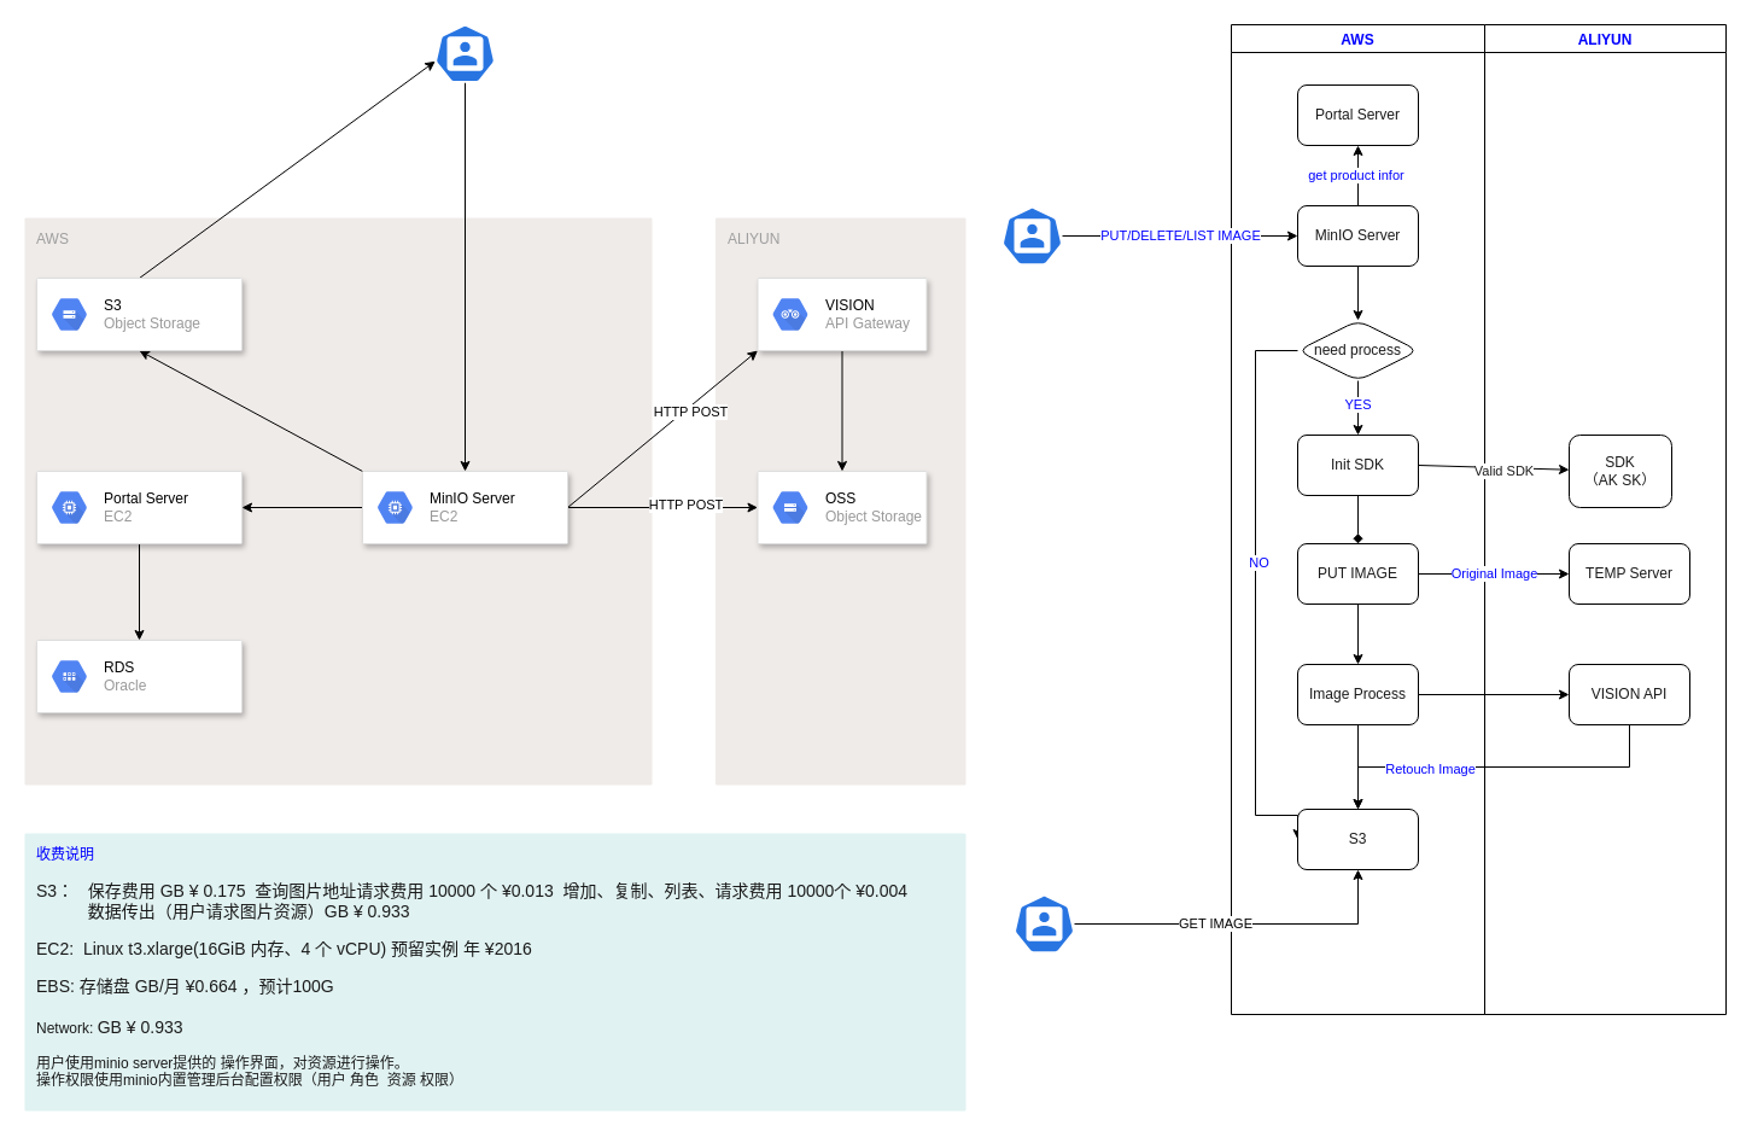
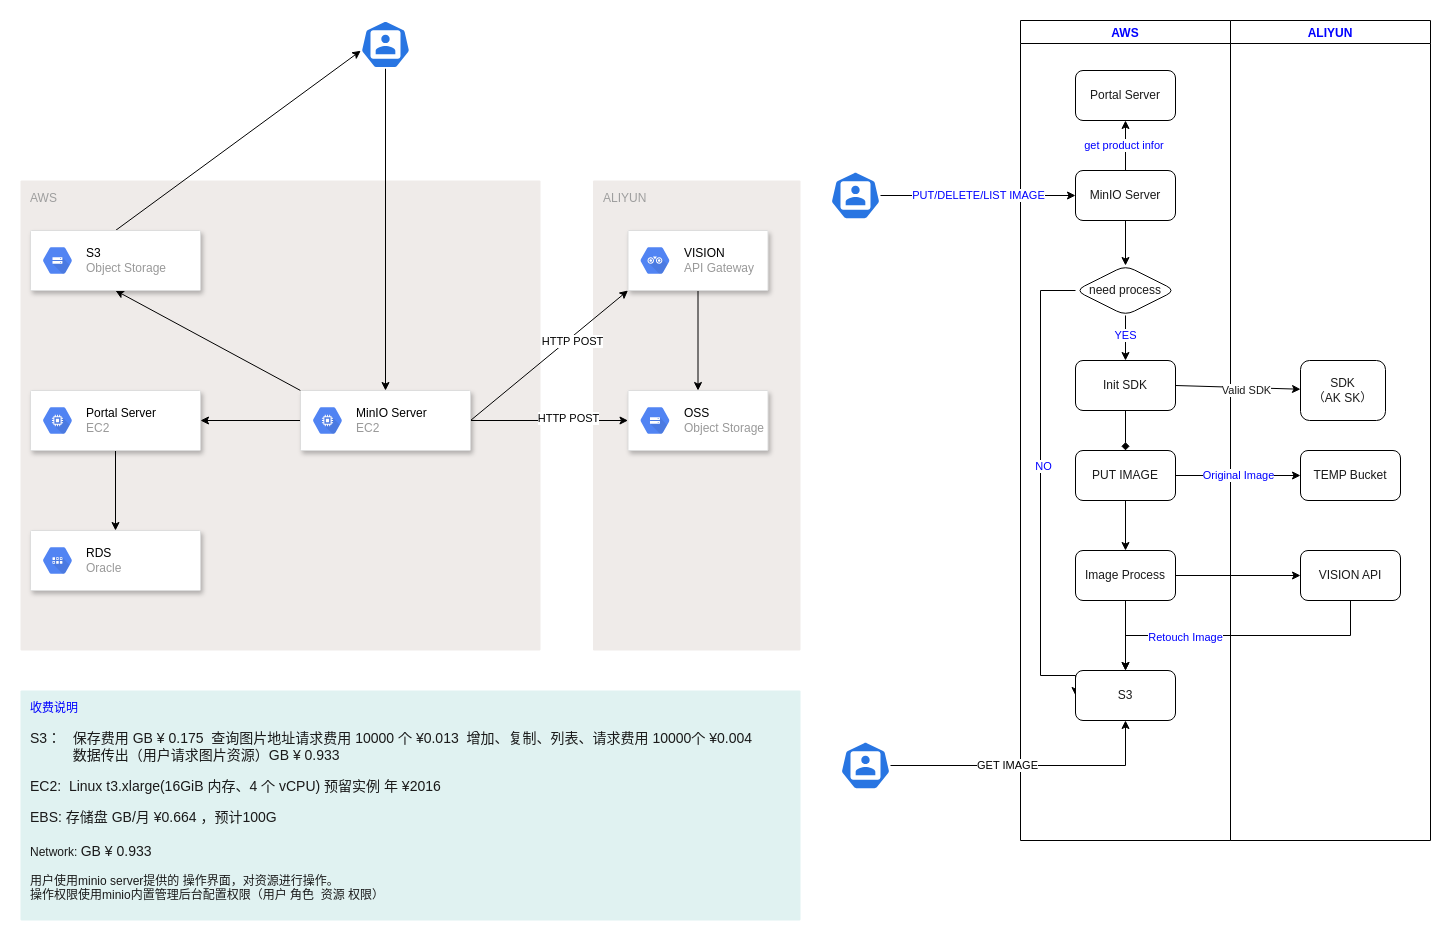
  <mxCell id="0" />
  <mxCell id="1" parent="0" />
  <mxCell id="2" value="ALIYUN" style="points=[[0,0,0],[0.25,0,0],[0.5,0,0],[0.75,0,0],[1,0,0],[1,0.25,0],[1,0.5,0],[1,0.75,0],[1,1,0],[0.75,1,0],[0.5,1,0],[0.25,1,0],[0,1,0],[0,0.75,0],[0,0.5,0],[0,0.25,0]];rounded=1;absoluteArcSize=1;arcSize=2;html=1;strokeColor=none;gradientColor=none;shadow=0;dashed=0;fontSize=12;fontColor=#9E9E9E;align=left;verticalAlign=top;spacing=10;spacingTop=-4;fillColor=#EFEBE9;" parent="1" vertex="1"><mxGeometry x="592.5" y="180" width="207.5" height="470" as="geometry" /></mxCell>
  <mxCell id="3" value="AWS" style="points=[[0,0,0],[0.25,0,0],[0.5,0,0],[0.75,0,0],[1,0,0],[1,0.25,0],[1,0.5,0],[1,0.75,0],[1,1,0],[0.75,1,0],[0.5,1,0],[0.25,1,0],[0,1,0],[0,0.75,0],[0,0.5,0],[0,0.25,0]];rounded=1;absoluteArcSize=1;arcSize=2;html=1;strokeColor=none;gradientColor=none;shadow=0;dashed=0;fontSize=12;fontColor=#9E9E9E;align=left;verticalAlign=top;spacing=10;spacingTop=-4;fillColor=#EFEBE9;" parent="1" vertex="1"><mxGeometry x="20" y="180" width="520" height="470" as="geometry" /></mxCell>
  <mxCell id="4" style="edgeStyle=orthogonalEdgeStyle;rounded=0;orthogonalLoop=1;jettySize=auto;html=1;exitX=1;exitY=0.5;exitDx=0;exitDy=0;" parent="1" source="10" target="23" edge="1"><mxGeometry relative="1" as="geometry" /></mxCell>
  <mxCell id="5" value="HTTP POST" style="edgeLabel;html=1;align=center;verticalAlign=middle;resizable=0;points=[];" parent="4" vertex="1" connectable="0"><mxGeometry x="0.232" y="3" relative="1" as="geometry"><mxPoint as="offset" /></mxGeometry></mxCell>
  <mxCell id="6" style="rounded=0;orthogonalLoop=1;jettySize=auto;html=1;exitX=1;exitY=0.5;exitDx=0;exitDy=0;entryX=0;entryY=1;entryDx=0;entryDy=0;" parent="1" source="10" target="18" edge="1"><mxGeometry relative="1" as="geometry" /></mxCell>
  <mxCell id="7" value="HTTP POST" style="edgeLabel;html=1;align=center;verticalAlign=middle;resizable=0;points=[];" parent="6" vertex="1" connectable="0"><mxGeometry x="0.262" y="-3" relative="1" as="geometry"><mxPoint as="offset" /></mxGeometry></mxCell>
  <mxCell id="8" style="edgeStyle=none;rounded=0;orthogonalLoop=1;jettySize=auto;html=1;exitX=0;exitY=0;exitDx=0;exitDy=0;entryX=0.5;entryY=1;entryDx=0;entryDy=0;" edge="1" parent="1" source="10" target="21"><mxGeometry relative="1" as="geometry" /></mxCell>
  <mxCell id="9" value="" style="edgeStyle=none;rounded=0;orthogonalLoop=1;jettySize=auto;html=1;" edge="1" parent="1" source="10" target="13"><mxGeometry relative="1" as="geometry" /></mxCell>
  <mxCell id="10" value="" style="strokeColor=#dddddd;shadow=1;strokeWidth=1;rounded=1;absoluteArcSize=1;arcSize=2;align=left;" parent="1" vertex="1"><mxGeometry x="300" y="390" width="170" height="60" as="geometry" /></mxCell>
  <mxCell id="11" value="&lt;font color=&quot;#000000&quot;&gt;MinIO Server&lt;/font&gt;&lt;br&gt;EC2" style="dashed=0;connectable=0;html=1;fillColor=#5184F3;strokeColor=none;shape=mxgraph.gcp2.hexIcon;prIcon=compute_engine;part=1;labelPosition=right;verticalLabelPosition=middle;align=left;verticalAlign=middle;spacingLeft=5;fontColor=#999999;fontSize=12;" parent="10" vertex="1"><mxGeometry y="0.5" width="44" height="39" relative="1" as="geometry"><mxPoint x="5" y="-19.5" as="offset" /></mxGeometry></mxCell>
  <mxCell id="12" style="edgeStyle=none;rounded=0;orthogonalLoop=1;jettySize=auto;html=1;exitX=0.5;exitY=1;exitDx=0;exitDy=0;entryX=0.5;entryY=0;entryDx=0;entryDy=0;" edge="1" parent="1" source="13" target="15"><mxGeometry relative="1" as="geometry" /></mxCell>
  <mxCell id="13" value="" style="strokeColor=#dddddd;shadow=1;strokeWidth=1;rounded=1;absoluteArcSize=1;arcSize=2;align=left;" parent="1" vertex="1"><mxGeometry x="30" y="390" width="170" height="60" as="geometry" /></mxCell>
  <mxCell id="14" value="&lt;font color=&quot;#000000&quot;&gt;Portal&amp;nbsp;Server&lt;/font&gt;&lt;br&gt;EC2" style="dashed=0;connectable=0;html=1;fillColor=#5184F3;strokeColor=none;shape=mxgraph.gcp2.hexIcon;prIcon=compute_engine;part=1;labelPosition=right;verticalLabelPosition=middle;align=left;verticalAlign=middle;spacingLeft=5;fontColor=#999999;fontSize=12;" parent="13" vertex="1"><mxGeometry y="0.5" width="44" height="39" relative="1" as="geometry"><mxPoint x="5" y="-19.5" as="offset" /></mxGeometry></mxCell>
  <mxCell id="15" value="" style="strokeColor=#dddddd;shadow=1;strokeWidth=1;rounded=1;absoluteArcSize=1;arcSize=2;align=left;" parent="1" vertex="1"><mxGeometry x="30" y="530" width="170" height="60" as="geometry" /></mxCell>
  <mxCell id="16" value="&lt;font color=&quot;#000000&quot;&gt;RDS&lt;/font&gt;&lt;br&gt;Oracle" style="dashed=0;connectable=0;html=1;fillColor=#5184F3;strokeColor=none;shape=mxgraph.gcp2.hexIcon;prIcon=cloud_datastore;part=1;labelPosition=right;verticalLabelPosition=middle;align=left;verticalAlign=middle;spacingLeft=5;fontColor=#999999;fontSize=12;" parent="15" vertex="1"><mxGeometry y="0.5" width="44" height="39" relative="1" as="geometry"><mxPoint x="5" y="-19.5" as="offset" /></mxGeometry></mxCell>
  <mxCell id="17" style="edgeStyle=orthogonalEdgeStyle;rounded=0;orthogonalLoop=1;jettySize=auto;html=1;exitX=0.5;exitY=1;exitDx=0;exitDy=0;entryX=0.5;entryY=0;entryDx=0;entryDy=0;" parent="1" source="18" target="23" edge="1"><mxGeometry relative="1" as="geometry" /></mxCell>
  <mxCell id="18" value="" style="strokeColor=#dddddd;shadow=1;strokeWidth=1;rounded=1;absoluteArcSize=1;arcSize=2;align=left;" parent="1" vertex="1"><mxGeometry x="627.5" y="230" width="140" height="60" as="geometry" /></mxCell>
  <mxCell id="19" value="&lt;font color=&quot;#000000&quot;&gt;VISION&lt;/font&gt;&lt;br&gt;API Gateway" style="dashed=0;connectable=0;html=1;fillColor=#5184F3;strokeColor=none;shape=mxgraph.gcp2.hexIcon;prIcon=api_analytics;part=1;labelPosition=right;verticalLabelPosition=middle;align=left;verticalAlign=middle;spacingLeft=5;fontColor=#999999;fontSize=12;" parent="18" vertex="1"><mxGeometry y="0.5" width="44" height="39" relative="1" as="geometry"><mxPoint x="5" y="-19.5" as="offset" /></mxGeometry></mxCell>
  <mxCell id="20" style="edgeStyle=none;rounded=0;orthogonalLoop=1;jettySize=auto;html=1;exitX=0.5;exitY=0;exitDx=0;exitDy=0;entryX=0.005;entryY=0.63;entryDx=0;entryDy=0;entryPerimeter=0;" parent="1" source="21" target="26" edge="1"><mxGeometry relative="1" as="geometry" /></mxCell>
  <mxCell id="21" value="" style="strokeColor=#dddddd;shadow=1;strokeWidth=1;rounded=1;absoluteArcSize=1;arcSize=2;align=left;" parent="1" vertex="1"><mxGeometry x="30" y="230" width="170" height="60" as="geometry" /></mxCell>
  <mxCell id="22" value="&lt;font color=&quot;#000000&quot;&gt;S3&lt;/font&gt;&lt;br&gt;Object Storage" style="dashed=0;connectable=0;html=1;fillColor=#5184F3;strokeColor=none;shape=mxgraph.gcp2.hexIcon;prIcon=cloud_storage;part=1;labelPosition=right;verticalLabelPosition=middle;align=left;verticalAlign=middle;spacingLeft=5;fontColor=#999999;fontSize=12;" parent="21" vertex="1"><mxGeometry y="0.5" width="44" height="39" relative="1" as="geometry"><mxPoint x="5" y="-19.5" as="offset" /></mxGeometry></mxCell>
  <mxCell id="23" value="" style="strokeColor=#dddddd;shadow=1;strokeWidth=1;rounded=1;absoluteArcSize=1;arcSize=2;align=left;" parent="1" vertex="1"><mxGeometry x="627.5" y="390" width="140" height="60" as="geometry" /></mxCell>
  <mxCell id="24" value="&lt;font color=&quot;#000000&quot;&gt;OSS&lt;/font&gt;&lt;br&gt;Object Storage" style="dashed=0;connectable=0;html=1;fillColor=#5184F3;strokeColor=none;shape=mxgraph.gcp2.hexIcon;prIcon=cloud_storage;part=1;labelPosition=right;verticalLabelPosition=middle;align=left;verticalAlign=middle;spacingLeft=5;fontColor=#999999;fontSize=12;" parent="23" vertex="1"><mxGeometry y="0.5" width="44" height="39" relative="1" as="geometry"><mxPoint x="5" y="-19.5" as="offset" /></mxGeometry></mxCell>
  <mxCell id="25" style="edgeStyle=none;rounded=0;orthogonalLoop=1;jettySize=auto;html=1;exitX=0.5;exitY=1;exitDx=0;exitDy=0;exitPerimeter=0;" parent="1" source="26" target="10" edge="1"><mxGeometry relative="1" as="geometry" /></mxCell>
  <mxCell id="26" value="" style="html=1;dashed=0;whitespace=wrap;fillColor=#2875E2;strokeColor=#ffffff;points=[[0.005,0.63,0],[0.1,0.2,0],[0.9,0.2,0],[0.5,0,0],[0.995,0.63,0],[0.72,0.99,0],[0.5,1,0],[0.28,0.99,0]];shape=mxgraph.kubernetes.icon;prIcon=user;align=left;" parent="1" vertex="1"><mxGeometry x="360" y="20" width="50" height="48" as="geometry" /></mxCell>
  <mxCell id="27" value="收费说明&lt;br&gt;&lt;br&gt;&lt;font color=&quot;#1a1a1a&quot;&gt;&lt;span style=&quot;font-size: 14px&quot;&gt;S3：&amp;nbsp; &amp;nbsp;保存费用&amp;nbsp;&lt;/span&gt;&lt;span style=&quot;font-size: 14px ; text-align: center&quot;&gt;GB ¥ 0.175&amp;nbsp; 查询图片地址请求费用 10000 个 ¥0.013&amp;nbsp; 增加、复制、列表、请求费用 10000个 ¥0.004&lt;br&gt;&lt;/span&gt;&lt;span style=&quot;font-size: 14px&quot;&gt;&amp;nbsp; &amp;nbsp; &amp;nbsp; &amp;nbsp; &amp;nbsp; &amp;nbsp;数据传出（用户请求图片资源）GB ¥ 0.933&lt;/span&gt;&lt;br&gt;&lt;br&gt;&lt;span style=&quot;font-size: 14px&quot;&gt;EC2:&amp;nbsp; Linux t3.xlarge(16GiB 内存、4 个 vCPU) 预留实例 年 ¥2016&lt;br&gt;&lt;/span&gt;&lt;br&gt;&lt;font style=&quot;font-size: 14px&quot;&gt;EBS: 存储盘 GB/月 ¥0.664 ，预计100G&lt;br&gt;&lt;br&gt;&lt;/font&gt;Network:&amp;nbsp;&lt;/font&gt;&lt;span style=&quot;color: rgb(26 , 26 , 26) ; font-size: 14px&quot;&gt;GB ¥ 0.933&lt;/span&gt;&lt;font color=&quot;#1a1a1a&quot;&gt;&lt;br&gt;&lt;br&gt;用户使用minio server提供的 操作界面，对资源进行操作。&lt;br&gt;操作权限使用minio内置管理后台配置权限（用户 角色&amp;nbsp; 资源 权限）&lt;br&gt;&lt;/font&gt;" style="points=[[0,0,0],[0.25,0,0],[0.5,0,0],[0.75,0,0],[1,0,0],[1,0.25,0],[1,0.5,0],[1,0.75,0],[1,1,0],[0.75,1,0],[0.5,1,0],[0.25,1,0],[0,1,0],[0,0.75,0],[0,0.5,0],[0,0.25,0]];rounded=1;absoluteArcSize=1;arcSize=2;html=1;strokeColor=none;gradientColor=none;shadow=0;dashed=0;fontSize=12;align=left;verticalAlign=top;spacing=10;spacingTop=-4;fillColor=#E0F2F1;fontColor=#0000FF;" parent="1" vertex="1"><mxGeometry x="20" y="690" width="780" height="230" as="geometry" /></mxCell>
  <mxCell id="28" value="AWS" style="swimlane;fontColor=#0000FF;align=center;" parent="1" vertex="1"><mxGeometry x="1020" y="20" width="210" height="820" as="geometry" /></mxCell>
  <mxCell id="29" style="edgeStyle=none;rounded=0;orthogonalLoop=1;jettySize=auto;html=1;exitX=0.5;exitY=0;exitDx=0;exitDy=0;fontColor=#0000FF;" edge="1" parent="28" source="31" target="41"><mxGeometry relative="1" as="geometry" /></mxCell>
  <mxCell id="30" value="get product infor&amp;nbsp;" style="edgeLabel;html=1;align=center;verticalAlign=middle;resizable=0;points=[];fontColor=#0000FF;" vertex="1" connectable="0" parent="29"><mxGeometry x="0.04" y="1" relative="1" as="geometry"><mxPoint as="offset" /></mxGeometry></mxCell>
  <mxCell id="31" value="MinIO Server" style="rounded=1;whiteSpace=wrap;html=1;align=center;fontColor=#1A1A1A;" parent="28" vertex="1"><mxGeometry x="55" y="150" width="100" height="50" as="geometry" /></mxCell>
  <mxCell id="32" style="edgeStyle=orthogonalEdgeStyle;rounded=0;orthogonalLoop=1;jettySize=auto;html=1;fontColor=#0000FF;exitX=0;exitY=0.5;exitDx=0;exitDy=0;entryX=0;entryY=0.5;entryDx=0;entryDy=0;" parent="28" source="34" target="40" edge="1"><mxGeometry relative="1" as="geometry"><Array as="points"><mxPoint x="20" y="270" /><mxPoint x="20" y="655" /></Array><mxPoint x="110" y="645" as="targetPoint" /></mxGeometry></mxCell>
  <mxCell id="33" value="NO" style="edgeLabel;html=1;align=center;verticalAlign=middle;resizable=0;points=[];fontColor=#0000FF;" parent="32" vertex="1" connectable="0"><mxGeometry x="-0.114" y="2" relative="1" as="geometry"><mxPoint as="offset" /></mxGeometry></mxCell>
  <mxCell id="34" value="need process" style="rhombus;whiteSpace=wrap;html=1;rounded=1;fontColor=#1A1A1A;" parent="28" vertex="1"><mxGeometry x="55" y="245" width="100" height="50" as="geometry" /></mxCell>
  <mxCell id="35" value="" style="edgeStyle=none;rounded=0;orthogonalLoop=1;jettySize=auto;html=1;fontColor=#0000FF;" parent="28" source="31" target="34" edge="1"><mxGeometry relative="1" as="geometry" /></mxCell>
  <mxCell id="36" style="edgeStyle=none;rounded=0;orthogonalLoop=1;jettySize=auto;html=1;exitX=0.5;exitY=1;exitDx=0;exitDy=0;fontColor=#0000FF;" edge="1" parent="28" source="37" target="39"><mxGeometry relative="1" as="geometry" /></mxCell>
  <mxCell id="37" value="PUT IMAGE" style="rounded=1;whiteSpace=wrap;html=1;align=center;fontColor=#1A1A1A;" parent="28" vertex="1"><mxGeometry x="55" y="430" width="100" height="50" as="geometry" /></mxCell>
  <mxCell id="38" style="edgeStyle=none;rounded=0;orthogonalLoop=1;jettySize=auto;html=1;exitX=0.5;exitY=1;exitDx=0;exitDy=0;entryX=0.5;entryY=0;entryDx=0;entryDy=0;fontColor=#0000FF;" edge="1" parent="28" source="39" target="40"><mxGeometry relative="1" as="geometry" /></mxCell>
  <mxCell id="39" value="Image Process" style="rounded=1;whiteSpace=wrap;html=1;align=center;fontColor=#1A1A1A;" parent="28" vertex="1"><mxGeometry x="55" y="530" width="100" height="50" as="geometry" /></mxCell>
  <mxCell id="40" value="S3" style="rounded=1;whiteSpace=wrap;html=1;align=center;fontColor=#1A1A1A;" parent="28" vertex="1"><mxGeometry x="55" y="650" width="100" height="50" as="geometry" /></mxCell>
  <mxCell id="41" value="Portal Server" style="rounded=1;whiteSpace=wrap;html=1;align=center;fontColor=#1A1A1A;" vertex="1" parent="28"><mxGeometry x="55" y="50" width="100" height="50" as="geometry" /></mxCell>
  <mxCell id="42" value="ALIYUN" style="swimlane;fontColor=#0000FF;align=center;" parent="1" vertex="1"><mxGeometry x="1230" y="20" width="200" height="820" as="geometry" /></mxCell>
  <mxCell id="43" value="SDK&lt;br&gt;（AK SK）" style="rounded=1;whiteSpace=wrap;html=1;align=center;fontColor=#1A1A1A;" parent="42" vertex="1"><mxGeometry x="70" y="340" width="85" height="60" as="geometry" /></mxCell>
  <mxCell id="44" value="VISION API" style="rounded=1;whiteSpace=wrap;html=1;align=center;fontColor=#1A1A1A;" parent="42" vertex="1"><mxGeometry x="70" y="530" width="100" height="50" as="geometry" /></mxCell>
- <mxCell id="45" value="TEMP Server" style="rounded=1;whiteSpace=wrap;html=1;align=center;fontColor=#1A1A1A;" parent="42" vertex="1"><mxGeometry x="70" y="430" width="100" height="50" as="geometry" /></mxCell>
+ <mxCell id="45" value="TEMP Bucket" style="rounded=1;whiteSpace=wrap;html=1;align=center;fontColor=#1A1A1A;" parent="42" vertex="1"><mxGeometry x="70" y="430" width="100" height="50" as="geometry" /></mxCell>
  <mxCell id="46" value="PUT/DELETE/LIST IMAGE" style="edgeStyle=none;rounded=0;orthogonalLoop=1;jettySize=auto;html=1;fontColor=#0000FF;" parent="1" source="47" target="31" edge="1"><mxGeometry relative="1" as="geometry" /></mxCell>
  <mxCell id="47" value="" style="html=1;dashed=0;whitespace=wrap;fillColor=#2875E2;strokeColor=#ffffff;points=[[0.005,0.63,0],[0.1,0.2,0],[0.9,0.2,0],[0.5,0,0],[0.995,0.63,0],[0.72,0.99,0],[0.5,1,0],[0.28,0.99,0]];shape=mxgraph.kubernetes.icon;prIcon=user;align=left;" parent="1" vertex="1"><mxGeometry x="830" y="170" width="50" height="50" as="geometry" /></mxCell>
  <mxCell id="48" style="edgeStyle=none;rounded=0;orthogonalLoop=1;jettySize=auto;html=1;exitX=1;exitY=0.5;exitDx=0;exitDy=0;fontColor=#1A1A1A;" parent="1" source="58" target="43" edge="1"><mxGeometry relative="1" as="geometry" /></mxCell>
  <mxCell id="49" value="Valid SDK" style="edgeLabel;html=1;align=center;verticalAlign=middle;resizable=0;points=[];fontColor=#1A1A1A;" parent="48" vertex="1" connectable="0"><mxGeometry x="0.136" y="-2" relative="1" as="geometry"><mxPoint as="offset" /></mxGeometry></mxCell>
  <mxCell id="50" style="edgeStyle=orthogonalEdgeStyle;rounded=0;orthogonalLoop=1;jettySize=auto;html=1;exitX=0.5;exitY=1;exitDx=0;exitDy=0;entryX=0.5;entryY=0;entryDx=0;entryDy=0;fontColor=#1A1A1A;endArrow=diamond;" parent="1" source="58" target="37" edge="1"><mxGeometry relative="1" as="geometry" /></mxCell>
  <mxCell id="51" value="&lt;span class=&quot;tlid-translation translation&quot; lang=&quot;en&quot;&gt;Original Image&lt;/span&gt;" style="edgeStyle=orthogonalEdgeStyle;rounded=0;orthogonalLoop=1;jettySize=auto;html=1;exitX=1;exitY=0.5;exitDx=0;exitDy=0;fontColor=#0000FF;" parent="1" source="37" target="45" edge="1"><mxGeometry relative="1" as="geometry" /></mxCell>
  <mxCell id="52" style="edgeStyle=orthogonalEdgeStyle;rounded=0;orthogonalLoop=1;jettySize=auto;html=1;exitX=1;exitY=0.5;exitDx=0;exitDy=0;fontColor=#1A1A1A;" parent="1" source="39" target="44" edge="1"><mxGeometry relative="1" as="geometry" /></mxCell>
  <mxCell id="53" style="edgeStyle=orthogonalEdgeStyle;rounded=0;orthogonalLoop=1;jettySize=auto;html=1;exitX=0.5;exitY=1;exitDx=0;exitDy=0;fontColor=#1A1A1A;entryX=0.5;entryY=0;entryDx=0;entryDy=0;" parent="1" source="44" target="40" edge="1"><mxGeometry relative="1" as="geometry"><mxPoint x="1125" y="650" as="targetPoint" /></mxGeometry></mxCell>
  <mxCell id="54" value="Retouch Image" style="edgeLabel;html=1;align=center;verticalAlign=middle;resizable=0;points=[];fontColor=#0000FF;" vertex="1" connectable="0" parent="53"><mxGeometry x="-0.193" y="1" relative="1" as="geometry"><mxPoint x="-82" as="offset" /></mxGeometry></mxCell>
  <mxCell id="55" style="edgeStyle=orthogonalEdgeStyle;rounded=0;orthogonalLoop=1;jettySize=auto;html=1;" edge="1" parent="1" source="57" target="40"><mxGeometry relative="1" as="geometry" /></mxCell>
  <mxCell id="56" value="GET IMAGE" style="edgeLabel;html=1;align=center;verticalAlign=middle;resizable=0;points=[];" vertex="1" connectable="0" parent="55"><mxGeometry x="-0.17" y="1" relative="1" as="geometry"><mxPoint as="offset" /></mxGeometry></mxCell>
  <mxCell id="57" value="" style="html=1;dashed=0;whitespace=wrap;fillColor=#2875E2;strokeColor=#ffffff;points=[[0.005,0.63,0],[0.1,0.2,0],[0.9,0.2,0],[0.5,0,0],[0.995,0.63,0],[0.72,0.99,0],[0.5,1,0],[0.28,0.99,0]];shape=mxgraph.kubernetes.icon;prIcon=user;align=left;" vertex="1" parent="1"><mxGeometry x="840" y="740" width="50" height="50" as="geometry" /></mxCell>
  <mxCell id="58" value="Init SDK" style="rounded=1;whiteSpace=wrap;html=1;align=center;fontColor=#1A1A1A;" parent="1" vertex="1"><mxGeometry x="1075" y="360" width="100" height="50" as="geometry" /></mxCell>
  <mxCell id="59" value="YES" style="edgeStyle=none;rounded=0;orthogonalLoop=1;jettySize=auto;html=1;fontColor=#0000FF;" parent="1" source="34" target="58" edge="1"><mxGeometry x="-0.111" relative="1" as="geometry"><mxPoint as="offset" /></mxGeometry></mxCell>
